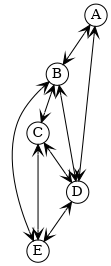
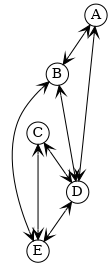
  digraph {
    node [fixedsize=true shape=circle]
    edge [arrowhead=vee arrowtail=vee dir=both]
    A [width=.3]
    B [width=.3]
    D [width=.3]
    C [width=.3]
    E [width=.3]
    A -> B
    A -> D
    B -> D
-   B -> C
    B -> E
    D -> E
    C -> D
    C -> E
  }
